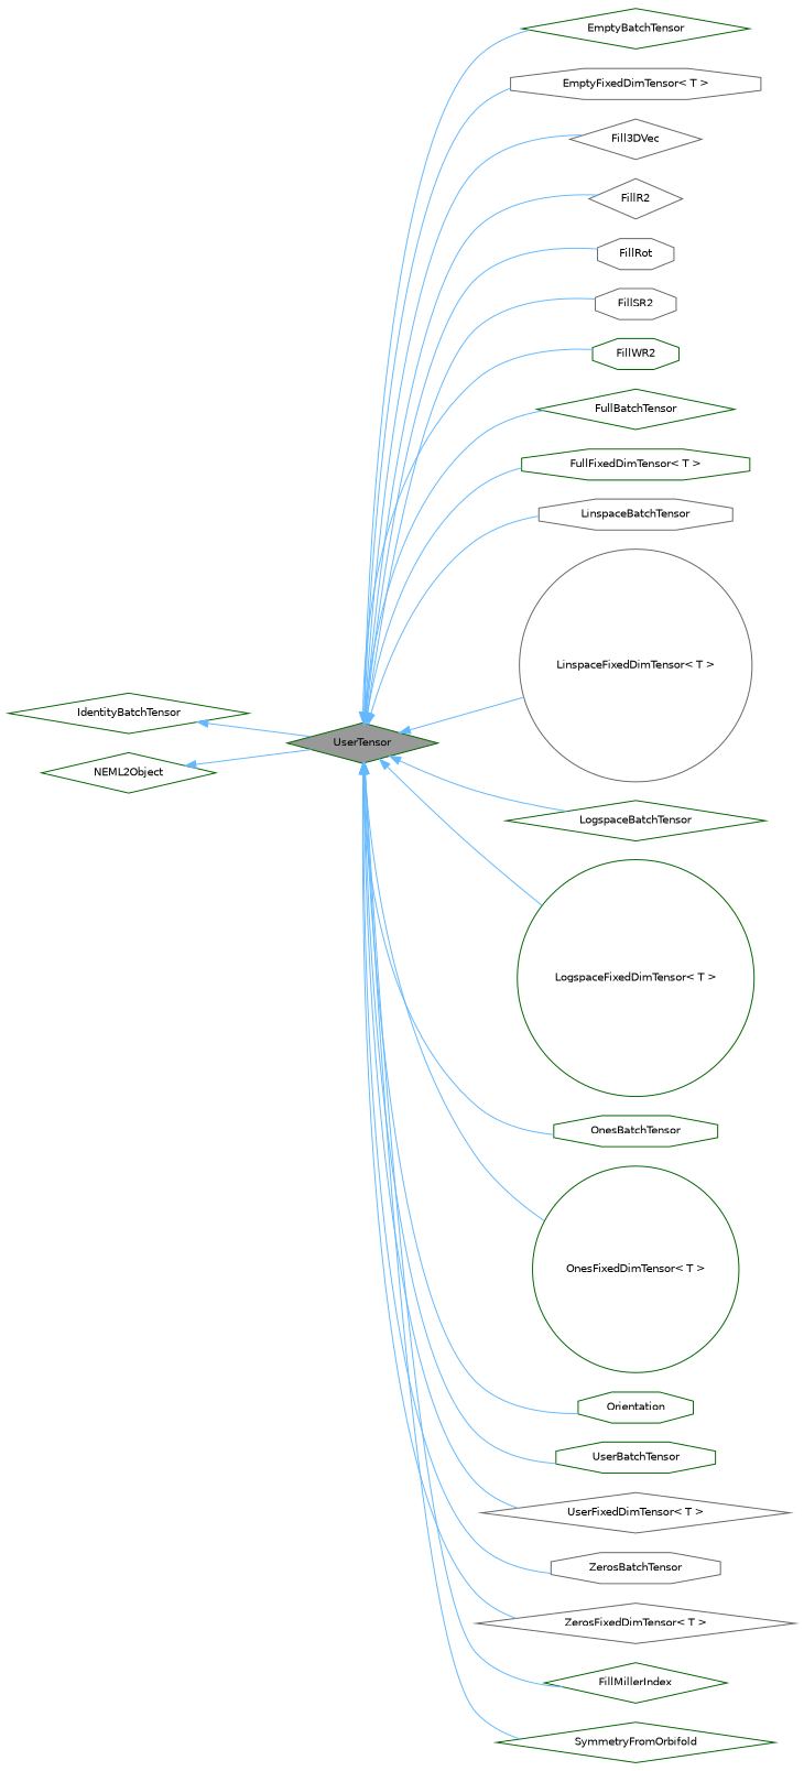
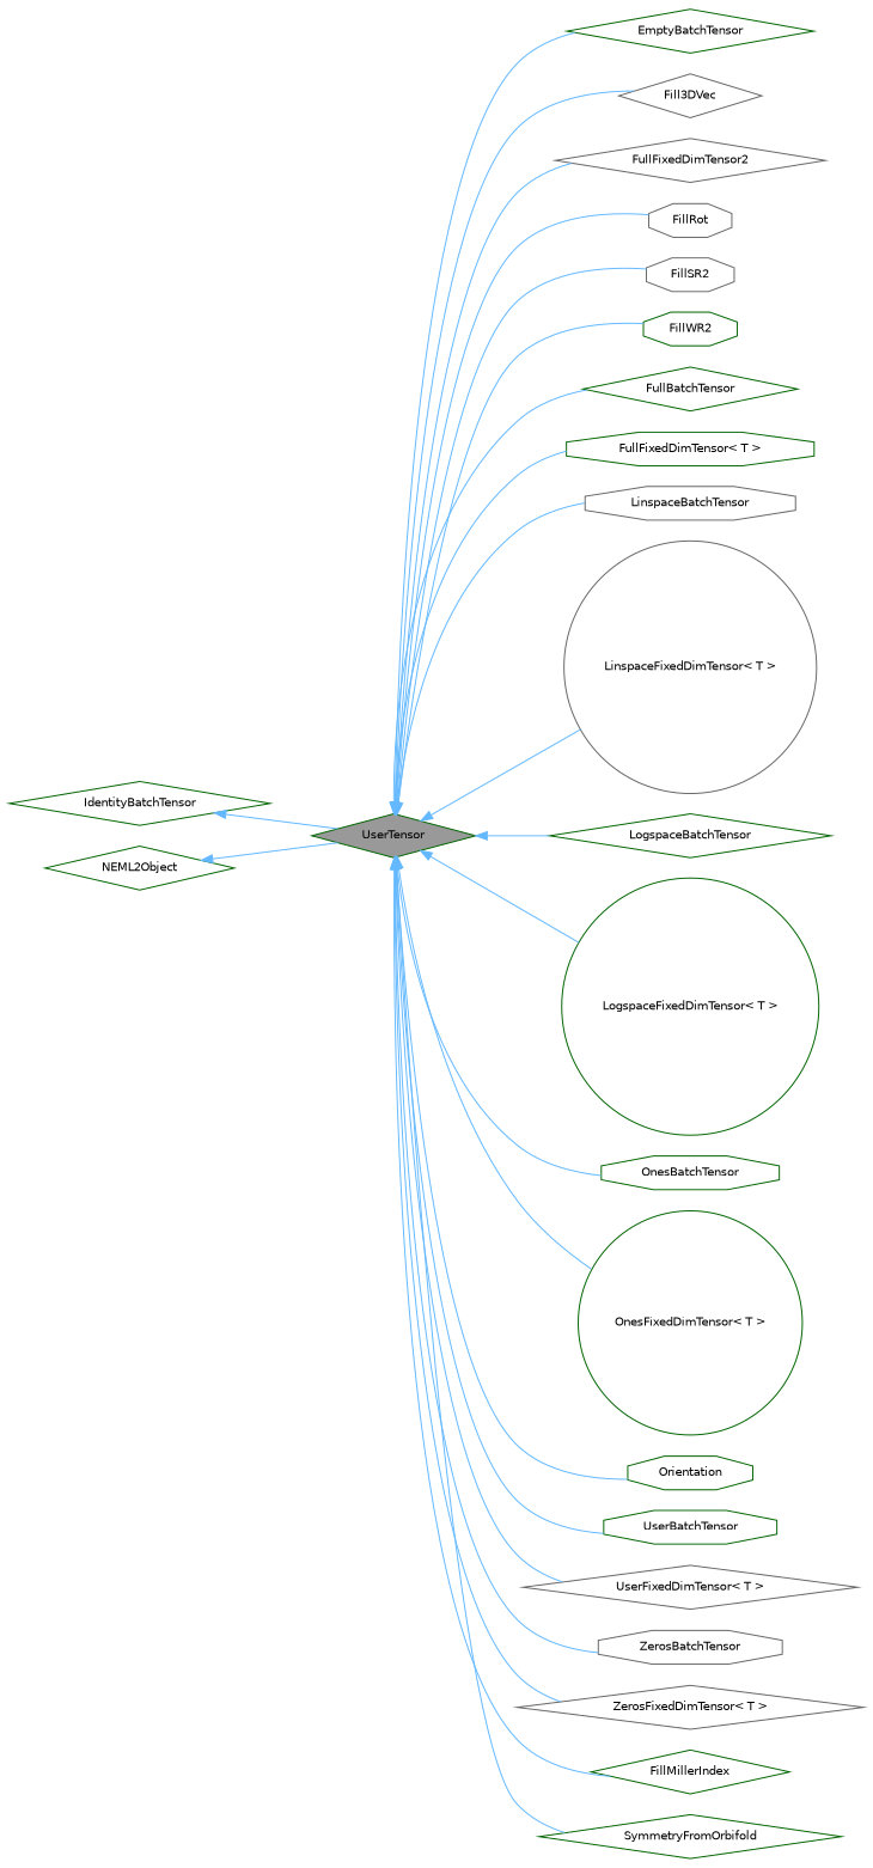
  digraph {
    rankdir=LR
    node [color=darkgreen fillcolor=white fontname=Helvetica fontsize=10 shape=diamond style=filled]
    edge [color=steelblue1 dir=back fontname=Helvetica fontsize=10 labelfontname=Helvetica labelfontsize=10 style=solid]
    n1 [fillcolor=grey60 fontcolor=black height=0.2 label=UserTensor width=0.4]
    n2 [height=0.2 label=EmptyBatchTensor width=0.4]
-   n3 [color=gray40 height=0.2 label="EmptyFixedDimTensor\< T \>" shape=octagon width=0.4]
    n4 [color=gray40 height=0.2 label=Fill3DVec width=0.4]
-   n5 [color=gray40 height=0.2 label=FillR2 width=0.4]
+   n5 [color=gray40 height=0.2 label=FullFixedDimTensor2 width=0.4]
    n6 [color=gray40 height=0.2 label=FillRot shape=octagon width=0.4]
    n7 [color=gray40 height=0.2 label=FillSR2 shape=octagon width=0.4]
    n8 [height=0.2 label=FillWR2 shape=octagon width=0.4]
    n9 [height=0.2 label=FullBatchTensor width=0.4]
    n10 [height=0.2 label="FullFixedDimTensor\< T \>" shape=octagon width=0.4]
    n11 [color=gray40 height=0.2 label=LinspaceBatchTensor shape=octagon width=0.4]
    n12 [color=gray40 height=0.2 label="LinspaceFixedDimTensor\< T \>" shape=circle width=0.4]
    n13 [height=0.2 label=LogspaceBatchTensor width=0.4]
    n14 [height=0.2 label="LogspaceFixedDimTensor\< T \>" shape=circle width=0.4]
    n15 [height=0.2 label=OnesBatchTensor shape=octagon width=0.4]
    n16 [height=0.2 label="OnesFixedDimTensor\< T \>" shape=circle width=0.4]
    n17 [height=0.2 label=Orientation shape=octagon width=0.4]
    n18 [height=0.2 label=UserBatchTensor shape=octagon width=0.4]
    n19 [color=gray40 height=0.2 label="UserFixedDimTensor\< T \>" width=0.4]
    n20 [color=gray40 height=0.2 label=ZerosBatchTensor shape=octagon width=0.4]
    n21 [color=gray40 height=0.2 label="ZerosFixedDimTensor\< T \>" width=0.4]
    n22 [height=0.2 label=FillMillerIndex width=0.4]
    n23 [height=0.2 label=SymmetryFromOrbifold width=0.4]
    n24 [height=0.2 label=IdentityBatchTensor width=0.4]
    n25 [height=0.2 label=NEML2Object width=0.4]
    n1 -> n2
-   n1 -> n3
    n1 -> n4
    n1 -> n5
    n1 -> n6
    n1 -> n7
    n1 -> n8
    n1 -> n9
    n1 -> n10
    n1 -> n11
    n1 -> n12
    n1 -> n13
    n1 -> n14
    n1 -> n15
    n1 -> n16
    n1 -> n17
    n1 -> n18
    n1 -> n19
    n1 -> n20
    n1 -> n21
    n1 -> n22
    n1 -> n23
    n24 -> n1
    n25 -> n1
  }
